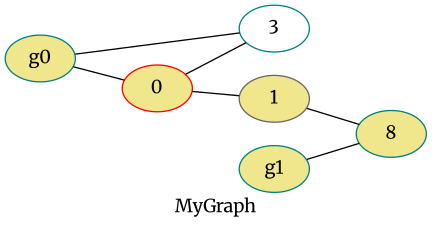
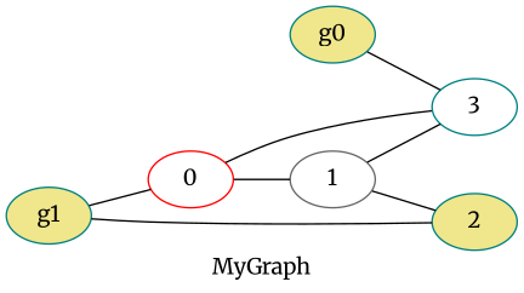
  graph {
    fontname=Merriweather
    label=MyGraph
    rankdir=LR
    node [color=teal fillcolor=khaki fontname=Merriweather style=filled]
    edge [fontname=Merriweather weight=1000]
    g0 [hosts=5]
-   0 [color=red]
+   0 [color=red fillcolor=white]
    3 [fillcolor=white]
-   1 [color=gray40]
+   1 [color=gray40 fillcolor=white]
    g1 [hosts=3]
-   2 [label=8]
-   g0 -- 0
+   2
+   g1 -- 0
    g0 -- 3
    0 -- 3
    0 -- 1
+   1 -- 3
    1 -- 2
    g1 -- 2
  }
